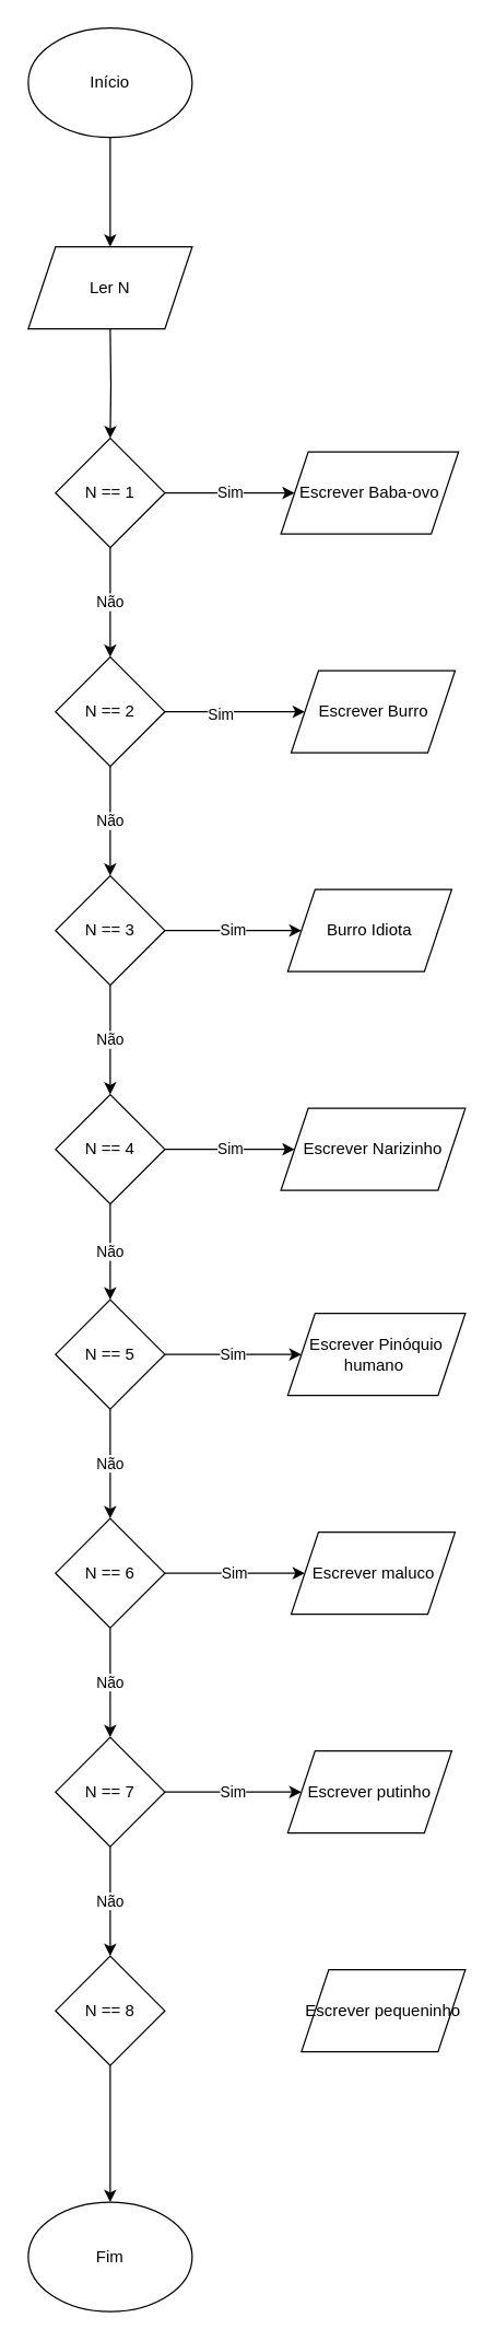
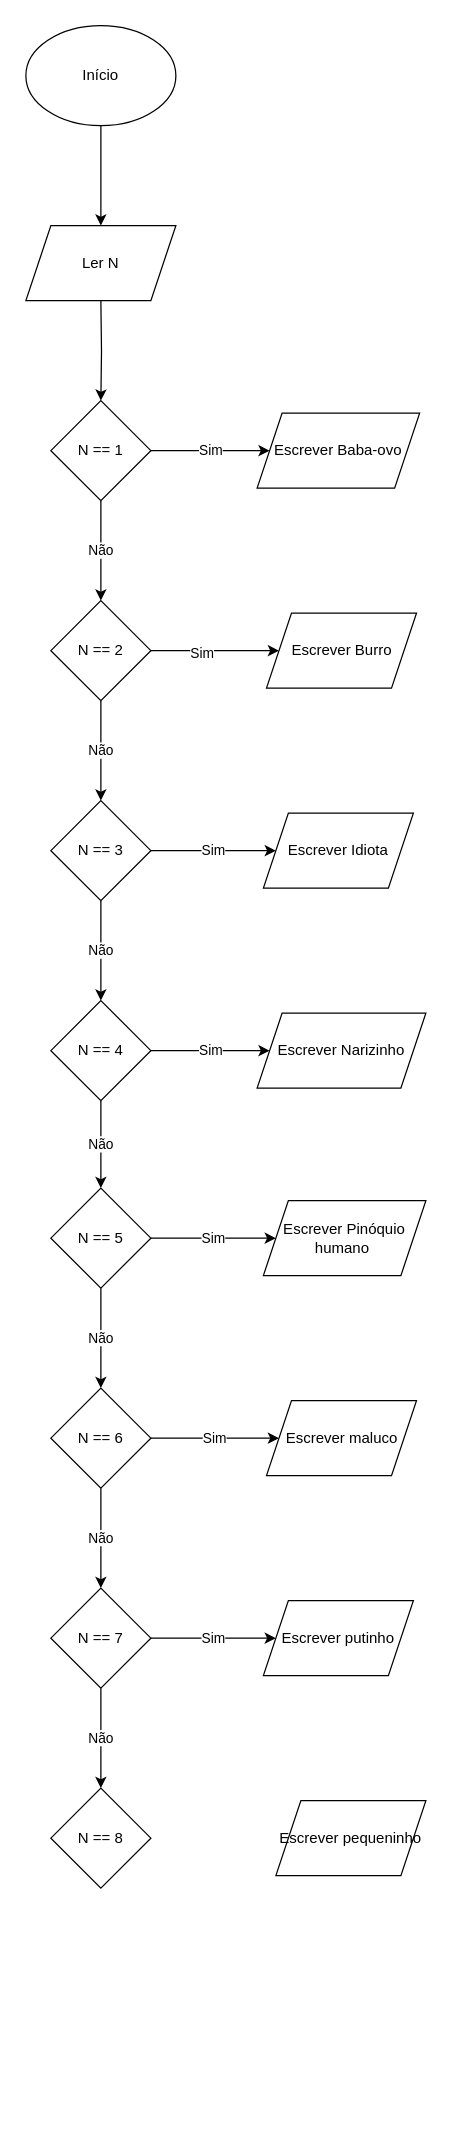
  <mxCell id="0" />
  <mxCell id="1" parent="0" />
  <mxCell id="2" value="" style="edgeStyle=orthogonalEdgeStyle;rounded=0;orthogonalLoop=1;jettySize=auto;html=1;" edge="1" parent="1" source="3"><mxGeometry relative="1" as="geometry"><mxPoint x="80" y="180" as="targetPoint" /></mxGeometry></mxCell>
  <mxCell id="3" value="Início" style="ellipse;whiteSpace=wrap;html=1;" vertex="1" parent="1"><mxGeometry x="20" y="20" width="120" height="80" as="geometry" /></mxCell>
- <mxCell id="4" value="Fim" style="ellipse;whiteSpace=wrap;html=1;" vertex="1" parent="1"><mxGeometry x="20" y="1610" width="120" height="80" as="geometry" /></mxCell>
  <mxCell id="5" value="" style="edgeStyle=orthogonalEdgeStyle;rounded=0;orthogonalLoop=1;jettySize=auto;html=1;" edge="1" parent="1" target="8"><mxGeometry relative="1" as="geometry"><mxPoint x="80" y="240" as="sourcePoint" /></mxGeometry></mxCell>
  <mxCell id="6" value="Sim" style="edgeStyle=orthogonalEdgeStyle;rounded=0;orthogonalLoop=1;jettySize=auto;html=1;" edge="1" parent="1" source="8" target="9"><mxGeometry relative="1" as="geometry" /></mxCell>
  <mxCell id="7" value="Não" style="edgeStyle=orthogonalEdgeStyle;rounded=0;orthogonalLoop=1;jettySize=auto;html=1;" edge="1" parent="1" source="8" target="13"><mxGeometry relative="1" as="geometry" /></mxCell>
  <mxCell id="8" value="N == 1" style="rhombus;whiteSpace=wrap;html=1;" vertex="1" parent="1"><mxGeometry x="40" y="320" width="80" height="80" as="geometry" /></mxCell>
  <mxCell id="9" value="Escrever Baba-ovo" style="shape=parallelogram;perimeter=parallelogramPerimeter;whiteSpace=wrap;html=1;fixedSize=1;" vertex="1" parent="1"><mxGeometry x="205" y="330" width="130" height="60" as="geometry" /></mxCell>
  <mxCell id="10" value="Não" style="edgeStyle=orthogonalEdgeStyle;rounded=0;orthogonalLoop=1;jettySize=auto;html=1;" edge="1" parent="1" source="13" target="16"><mxGeometry relative="1" as="geometry" /></mxCell>
  <mxCell id="11" value="" style="edgeStyle=orthogonalEdgeStyle;rounded=0;orthogonalLoop=1;jettySize=auto;html=1;" edge="1" parent="1" source="13" target="20"><mxGeometry relative="1" as="geometry" /></mxCell>
  <mxCell id="12" value="Sim" style="edgeLabel;html=1;align=center;verticalAlign=middle;resizable=0;points=[];" vertex="1" connectable="0" parent="11"><mxGeometry x="-0.22" y="-1" relative="1" as="geometry"><mxPoint as="offset" /></mxGeometry></mxCell>
  <mxCell id="13" value="N == 2" style="rhombus;whiteSpace=wrap;html=1;" vertex="1" parent="1"><mxGeometry x="40" y="480" width="80" height="80" as="geometry" /></mxCell>
  <mxCell id="14" value="Não" style="edgeStyle=orthogonalEdgeStyle;rounded=0;orthogonalLoop=1;jettySize=auto;html=1;" edge="1" parent="1" source="16" target="19"><mxGeometry relative="1" as="geometry" /></mxCell>
  <mxCell id="15" value="Sim" style="edgeStyle=orthogonalEdgeStyle;rounded=0;orthogonalLoop=1;jettySize=auto;html=1;" edge="1" parent="1" source="16" target="21"><mxGeometry relative="1" as="geometry" /></mxCell>
  <mxCell id="16" value="N == 3" style="rhombus;whiteSpace=wrap;html=1;" vertex="1" parent="1"><mxGeometry x="40" y="640" width="80" height="80" as="geometry" /></mxCell>
  <mxCell id="17" value="Não" style="edgeStyle=orthogonalEdgeStyle;rounded=0;orthogonalLoop=1;jettySize=auto;html=1;" edge="1" parent="1" source="19" target="24"><mxGeometry relative="1" as="geometry" /></mxCell>
  <mxCell id="18" value="Sim" style="edgeStyle=orthogonalEdgeStyle;rounded=0;orthogonalLoop=1;jettySize=auto;html=1;" edge="1" parent="1" source="19" target="25"><mxGeometry relative="1" as="geometry" /></mxCell>
  <mxCell id="19" value="N == 4" style="rhombus;whiteSpace=wrap;html=1;" vertex="1" parent="1"><mxGeometry x="40" y="800" width="80" height="80" as="geometry" /></mxCell>
  <mxCell id="20" value="Escrever Burro" style="shape=parallelogram;perimeter=parallelogramPerimeter;whiteSpace=wrap;html=1;fixedSize=1;" vertex="1" parent="1"><mxGeometry x="212.5" y="490" width="120" height="60" as="geometry" /></mxCell>
- <mxCell id="21" value="Burro Idiota" style="shape=parallelogram;perimeter=parallelogramPerimeter;whiteSpace=wrap;html=1;fixedSize=1;" vertex="1" parent="1"><mxGeometry x="210" y="650" width="120" height="60" as="geometry" /></mxCell>
+ <mxCell id="21" value="Escrever Idiota" style="shape=parallelogram;perimeter=parallelogramPerimeter;whiteSpace=wrap;html=1;fixedSize=1;" vertex="1" parent="1"><mxGeometry x="210" y="650" width="120" height="60" as="geometry" /></mxCell>
  <mxCell id="22" value="Não" style="edgeStyle=orthogonalEdgeStyle;rounded=0;orthogonalLoop=1;jettySize=auto;html=1;" edge="1" parent="1" source="24" target="28"><mxGeometry relative="1" as="geometry" /></mxCell>
  <mxCell id="23" value="Sim" style="edgeStyle=orthogonalEdgeStyle;rounded=0;orthogonalLoop=1;jettySize=auto;html=1;" edge="1" parent="1" source="24" target="32"><mxGeometry relative="1" as="geometry" /></mxCell>
  <mxCell id="24" value="N == 5" style="rhombus;whiteSpace=wrap;html=1;" vertex="1" parent="1"><mxGeometry x="40" y="950" width="80" height="80" as="geometry" /></mxCell>
  <mxCell id="25" value="Escrever Narizinho" style="shape=parallelogram;perimeter=parallelogramPerimeter;whiteSpace=wrap;html=1;fixedSize=1;" vertex="1" parent="1"><mxGeometry x="205" y="810" width="135" height="60" as="geometry" /></mxCell>
  <mxCell id="26" value="Não" style="edgeStyle=orthogonalEdgeStyle;rounded=0;orthogonalLoop=1;jettySize=auto;html=1;" edge="1" parent="1" source="28" target="31"><mxGeometry relative="1" as="geometry" /></mxCell>
  <mxCell id="27" value="Sim" style="edgeStyle=orthogonalEdgeStyle;rounded=0;orthogonalLoop=1;jettySize=auto;html=1;" edge="1" parent="1" source="28" target="33"><mxGeometry relative="1" as="geometry" /></mxCell>
  <mxCell id="28" value="N == 6" style="rhombus;whiteSpace=wrap;html=1;" vertex="1" parent="1"><mxGeometry x="40" y="1110" width="80" height="80" as="geometry" /></mxCell>
  <mxCell id="29" value="Sim" style="edgeStyle=orthogonalEdgeStyle;rounded=0;orthogonalLoop=1;jettySize=auto;html=1;" edge="1" parent="1" source="31" target="34"><mxGeometry relative="1" as="geometry" /></mxCell>
  <mxCell id="30" value="Não" style="edgeStyle=orthogonalEdgeStyle;rounded=0;orthogonalLoop=1;jettySize=auto;html=1;" edge="1" parent="1" source="31" target="36"><mxGeometry relative="1" as="geometry" /></mxCell>
  <mxCell id="31" value="N == 7" style="rhombus;whiteSpace=wrap;html=1;" vertex="1" parent="1"><mxGeometry x="40" y="1270" width="80" height="80" as="geometry" /></mxCell>
  <mxCell id="32" value="Escrever Pinóquio humano&amp;nbsp;" style="shape=parallelogram;perimeter=parallelogramPerimeter;whiteSpace=wrap;html=1;fixedSize=1;" vertex="1" parent="1"><mxGeometry x="210" y="960" width="130" height="60" as="geometry" /></mxCell>
  <mxCell id="33" value="Escrever maluco" style="shape=parallelogram;perimeter=parallelogramPerimeter;whiteSpace=wrap;html=1;fixedSize=1;" vertex="1" parent="1"><mxGeometry x="212.5" y="1120" width="120" height="60" as="geometry" /></mxCell>
  <mxCell id="34" value="Escrever putinho" style="shape=parallelogram;perimeter=parallelogramPerimeter;whiteSpace=wrap;html=1;fixedSize=1;" vertex="1" parent="1"><mxGeometry x="210" y="1280" width="120" height="60" as="geometry" /></mxCell>
- <mxCell id="35" value="" style="edgeStyle=orthogonalEdgeStyle;rounded=0;orthogonalLoop=1;jettySize=auto;html=1;" edge="1" parent="1" source="36" target="4"><mxGeometry relative="1" as="geometry" /></mxCell>
  <mxCell id="36" value="N == 8" style="rhombus;whiteSpace=wrap;html=1;" vertex="1" parent="1"><mxGeometry x="40" y="1430" width="80" height="80" as="geometry" /></mxCell>
  <mxCell id="37" value="Escrever pequeninho" style="shape=parallelogram;perimeter=parallelogramPerimeter;whiteSpace=wrap;html=1;fixedSize=1;" vertex="1" parent="1"><mxGeometry x="220" y="1440" width="120" height="60" as="geometry" /></mxCell>
  <mxCell id="38" value="Ler N" style="shape=parallelogram;perimeter=parallelogramPerimeter;whiteSpace=wrap;html=1;fixedSize=1;" vertex="1" parent="1"><mxGeometry x="20" y="180" width="120" height="60" as="geometry" /></mxCell>
